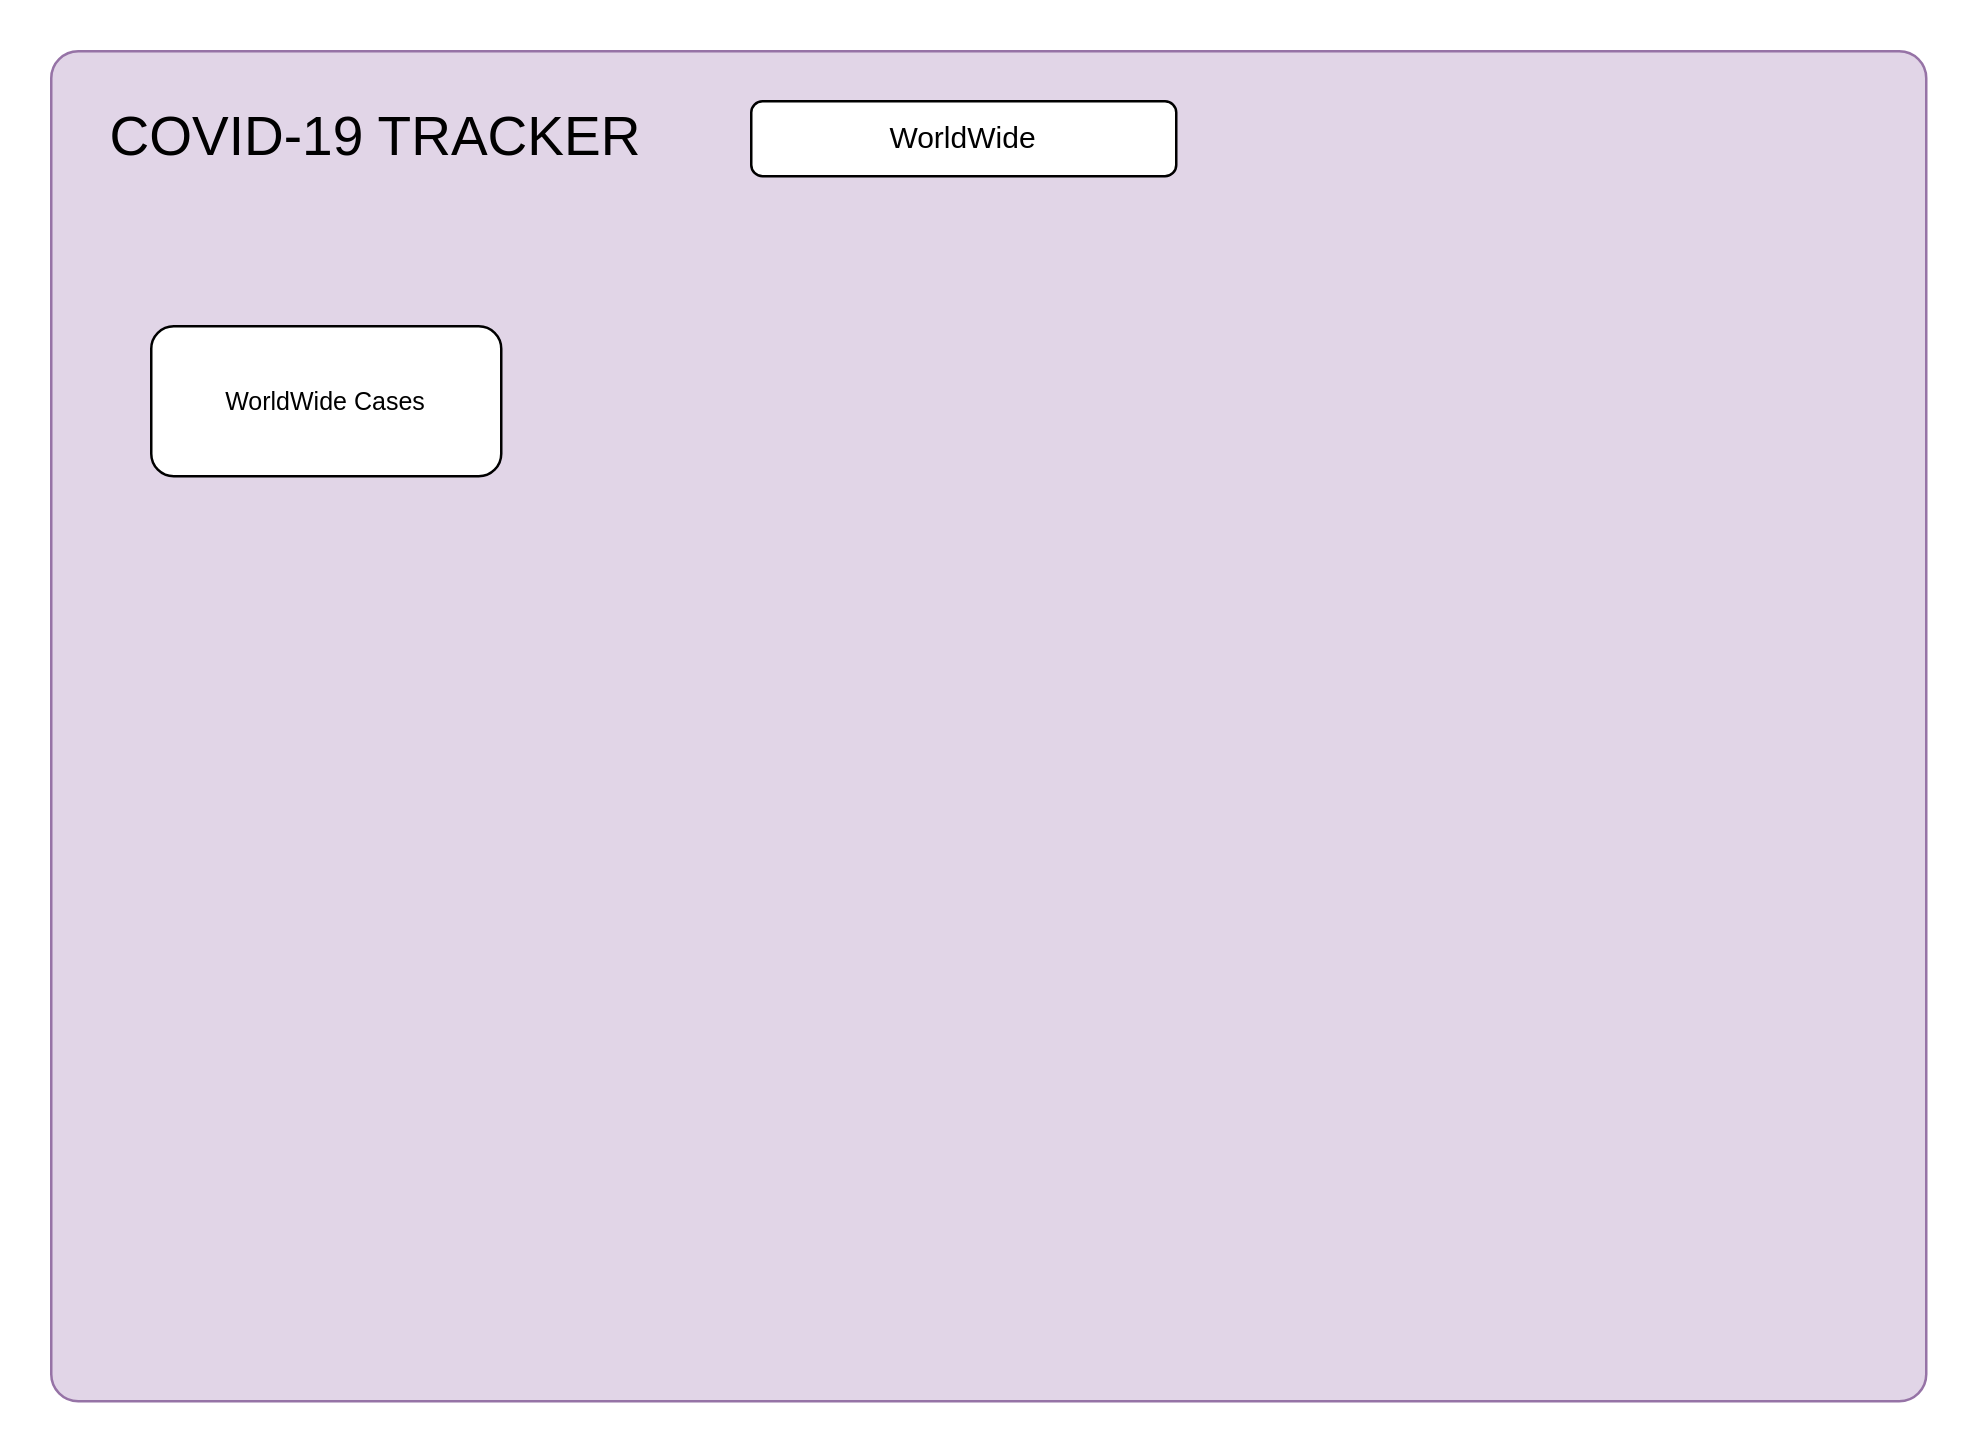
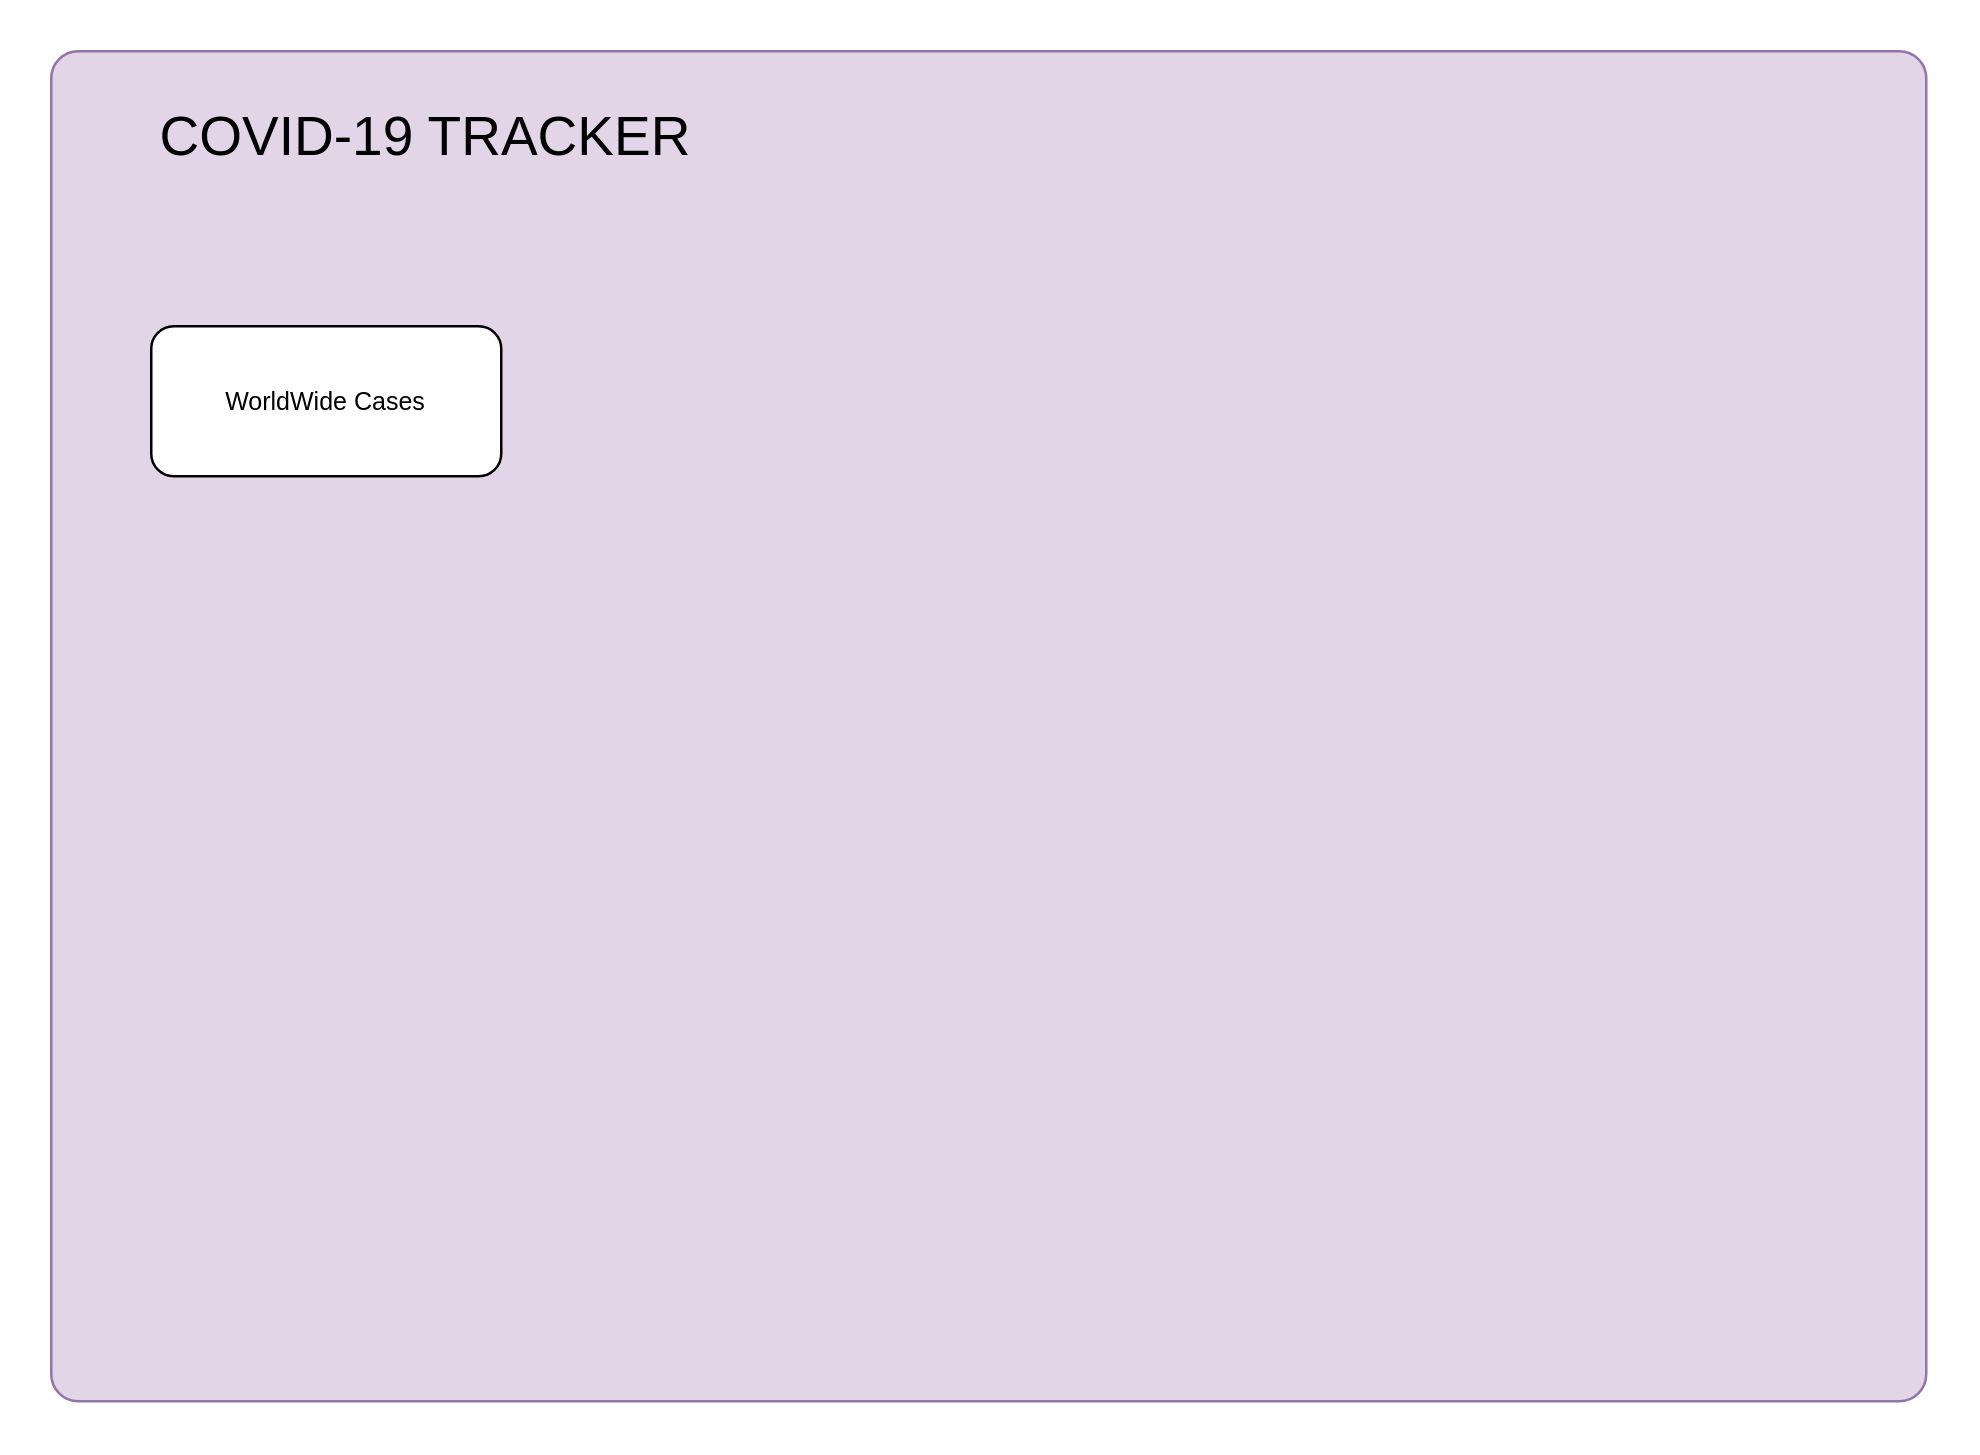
  <mxCell id="0" />
  <mxCell id="1" parent="0" />
  <mxCell id="2" value="" style="rounded=1;whiteSpace=wrap;html=1;arcSize=2;fillColor=#e1d5e7;strokeColor=#9673a6;" vertex="1" parent="1"><mxGeometry x="20" y="20" width="750" height="540" as="geometry" /></mxCell>
- <mxCell id="3" value="&lt;font style=&quot;font-size: 22px&quot;&gt;COVID-19 TRACKER&lt;/font&gt;" style="text;html=1;strokeColor=none;fillColor=none;align=center;verticalAlign=middle;whiteSpace=wrap;rounded=0;" vertex="1" parent="1"><mxGeometry x="30" y="40" width="240" height="30" as="geometry" /></mxCell>
- <mxCell id="4" value="WorldWide" style="rounded=1;whiteSpace=wrap;html=1;" vertex="1" parent="1"><mxGeometry x="300" y="40" width="170" height="30" as="geometry" /></mxCell>
+ <mxCell id="3" value="&lt;font style=&quot;font-size: 22px&quot;&gt;COVID-19 TRACKER&lt;/font&gt;" style="text;html=1;strokeColor=none;fillColor=none;align=center;verticalAlign=middle;whiteSpace=wrap;rounded=0;" vertex="1" parent="1"><mxGeometry x="50" y="40" width="240" height="30" as="geometry" /></mxCell>
  <mxCell id="5" value="" style="rounded=1;whiteSpace=wrap;html=1;" vertex="1" parent="1"><mxGeometry x="60" y="130" width="140" height="60" as="geometry" /></mxCell>
  <mxCell id="6" value="&lt;font style=&quot;font-size: 10px&quot;&gt;WorldWide Cases&lt;/font&gt;" style="text;html=1;strokeColor=none;fillColor=none;align=center;verticalAlign=middle;whiteSpace=wrap;rounded=0;" vertex="1" parent="1"><mxGeometry x="75" y="150" width="110" height="20" as="geometry" /></mxCell>
